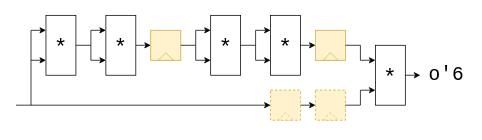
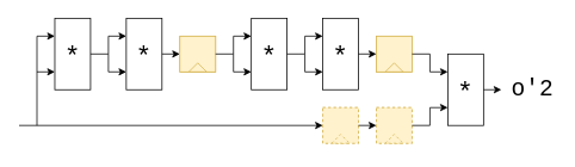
  <mxCell id="0" />
  <mxCell id="1" parent="0" />
  <mxCell id="2" value="*" style="rounded=0;whiteSpace=wrap;html=1;fontSize=30;" parent="1" vertex="1"><mxGeometry x="60" y="20" width="40" height="80" as="geometry" /></mxCell>
  <mxCell id="3" value="*" style="rounded=0;whiteSpace=wrap;html=1;fontSize=30;" parent="1" vertex="1"><mxGeometry x="140" y="20" width="40" height="80" as="geometry" /></mxCell>
  <mxCell id="4" value="" style="endArrow=classic;html=1;rounded=0;entryX=0;entryY=0.25;entryDx=0;entryDy=0;" parent="1" target="3" edge="1"><mxGeometry width="50" height="50" relative="1" as="geometry"><mxPoint x="100" y="60" as="sourcePoint" /><mxPoint x="170" y="30" as="targetPoint" /><Array as="points"><mxPoint x="120" y="60" /><mxPoint x="120" y="40" /></Array></mxGeometry></mxCell>
  <mxCell id="5" value="" style="endArrow=classic;html=1;rounded=0;entryX=0;entryY=0.75;entryDx=0;entryDy=0;" parent="1" target="3" edge="1"><mxGeometry width="50" height="50" relative="1" as="geometry"><mxPoint x="120" y="60" as="sourcePoint" /><mxPoint x="170" y="30" as="targetPoint" /><Array as="points"><mxPoint x="120" y="80" /></Array></mxGeometry></mxCell>
  <mxCell id="6" value="" style="endArrow=classic;html=1;rounded=0;exitX=1;exitY=0.5;exitDx=0;exitDy=0;" parent="1" source="3" edge="1"><mxGeometry width="50" height="50" relative="1" as="geometry"><mxPoint x="140" y="90" as="sourcePoint" /><mxPoint x="200" y="60" as="targetPoint" /></mxGeometry></mxCell>
  <mxCell id="7" value="" style="group;fillColor=#fff2cc;strokeColor=#d6b656;" parent="1" vertex="1" connectable="0"><mxGeometry x="200" y="40" width="40" height="40" as="geometry" /></mxCell>
  <mxCell id="8" value="" style="rounded=0;whiteSpace=wrap;html=1;fillColor=#fff2cc;strokeColor=#d6b656;" parent="7" vertex="1"><mxGeometry width="40" height="40" as="geometry" /></mxCell>
  <mxCell id="9" value="" style="triangle;whiteSpace=wrap;html=1;rotation=-90;fillColor=#fff2cc;strokeColor=#d6b656;" parent="7" vertex="1"><mxGeometry x="15" y="25" width="10" height="20" as="geometry" /></mxCell>
  <mxCell id="10" value="*" style="rounded=0;whiteSpace=wrap;html=1;fontSize=30;" parent="1" vertex="1"><mxGeometry x="280" y="20" width="40" height="80" as="geometry" /></mxCell>
  <mxCell id="11" value="" style="endArrow=classic;html=1;rounded=0;entryX=0;entryY=0.25;entryDx=0;entryDy=0;" parent="1" target="10" edge="1"><mxGeometry width="50" height="50" relative="1" as="geometry"><mxPoint x="240" y="60" as="sourcePoint" /><mxPoint x="310" y="30" as="targetPoint" /><Array as="points"><mxPoint x="260" y="60" /><mxPoint x="260" y="40" /></Array></mxGeometry></mxCell>
  <mxCell id="12" value="" style="endArrow=classic;html=1;rounded=0;entryX=0;entryY=0.75;entryDx=0;entryDy=0;" parent="1" target="10" edge="1"><mxGeometry width="50" height="50" relative="1" as="geometry"><mxPoint x="260" y="60" as="sourcePoint" /><mxPoint x="310" y="30" as="targetPoint" /><Array as="points"><mxPoint x="260" y="80" /></Array></mxGeometry></mxCell>
  <mxCell id="13" value="*" style="rounded=0;whiteSpace=wrap;html=1;fontSize=30;" parent="1" vertex="1"><mxGeometry x="360" y="20" width="40" height="80" as="geometry" /></mxCell>
  <mxCell id="14" value="" style="endArrow=classic;html=1;rounded=0;entryX=0;entryY=0.25;entryDx=0;entryDy=0;" parent="1" target="13" edge="1"><mxGeometry width="50" height="50" relative="1" as="geometry"><mxPoint x="320" y="60" as="sourcePoint" /><mxPoint x="390" y="30" as="targetPoint" /><Array as="points"><mxPoint x="340" y="60" /><mxPoint x="340" y="40" /></Array></mxGeometry></mxCell>
  <mxCell id="15" value="" style="endArrow=classic;html=1;rounded=0;entryX=0;entryY=0.75;entryDx=0;entryDy=0;" parent="1" target="13" edge="1"><mxGeometry width="50" height="50" relative="1" as="geometry"><mxPoint x="340" y="60" as="sourcePoint" /><mxPoint x="390" y="30" as="targetPoint" /><Array as="points"><mxPoint x="340" y="80" /></Array></mxGeometry></mxCell>
  <mxCell id="16" value="" style="endArrow=classic;html=1;rounded=0;exitX=1;exitY=0.5;exitDx=0;exitDy=0;" parent="1" source="13" edge="1"><mxGeometry width="50" height="50" relative="1" as="geometry"><mxPoint x="360" y="90" as="sourcePoint" /><mxPoint x="420" y="60" as="targetPoint" /></mxGeometry></mxCell>
  <mxCell id="17" value="" style="group;fillColor=#fff2cc;strokeColor=#d6b656;" parent="1" vertex="1" connectable="0"><mxGeometry x="420" y="40" width="40" height="40" as="geometry" /></mxCell>
  <mxCell id="18" value="" style="rounded=0;whiteSpace=wrap;html=1;fillColor=#fff2cc;strokeColor=#d6b656;" parent="17" vertex="1"><mxGeometry width="40" height="40" as="geometry" /></mxCell>
  <mxCell id="19" value="" style="triangle;whiteSpace=wrap;html=1;rotation=-90;fillColor=#fff2cc;strokeColor=#d6b656;" parent="17" vertex="1"><mxGeometry x="15" y="25" width="10" height="20" as="geometry" /></mxCell>
  <mxCell id="20" value="*" style="rounded=0;whiteSpace=wrap;html=1;fontSize=30;" parent="1" vertex="1"><mxGeometry x="500" y="60" width="40" height="80" as="geometry" /></mxCell>
  <mxCell id="21" value="" style="endArrow=classic;html=1;rounded=0;entryX=0;entryY=0.25;entryDx=0;entryDy=0;exitX=1;exitY=0.5;exitDx=0;exitDy=0;" parent="1" source="18" target="20" edge="1"><mxGeometry width="50" height="50" relative="1" as="geometry"><mxPoint x="480" y="60" as="sourcePoint" /><mxPoint x="500" y="80" as="targetPoint" /><Array as="points"><mxPoint x="480" y="60" /><mxPoint x="480" y="80" /></Array></mxGeometry></mxCell>
  <mxCell id="22" value="" style="group;fillColor=#fff2cc;strokeColor=#d6b656;dashed=1;" parent="1" vertex="1" connectable="0"><mxGeometry x="420" y="120" width="40" height="40" as="geometry" /></mxCell>
  <mxCell id="23" value="" style="rounded=0;whiteSpace=wrap;html=1;fillColor=#fff2cc;strokeColor=#d6b656;dashed=1;" parent="22" vertex="1"><mxGeometry width="40" height="40" as="geometry" /></mxCell>
  <mxCell id="24" value="" style="triangle;whiteSpace=wrap;html=1;rotation=-90;fillColor=#fff2cc;strokeColor=#d6b656;dashed=1;" parent="22" vertex="1"><mxGeometry x="15" y="25" width="10" height="20" as="geometry" /></mxCell>
  <mxCell id="25" value="" style="group;fillColor=#fff2cc;strokeColor=#d6b656;dashed=1;" parent="1" vertex="1" connectable="0"><mxGeometry x="360" y="120" width="40" height="40" as="geometry" /></mxCell>
  <mxCell id="26" value="" style="rounded=0;whiteSpace=wrap;html=1;fillColor=#fff2cc;strokeColor=#d6b656;dashed=1;" parent="25" vertex="1"><mxGeometry width="40" height="40" as="geometry" /></mxCell>
  <mxCell id="27" value="" style="triangle;whiteSpace=wrap;html=1;rotation=-90;fillColor=#fff2cc;strokeColor=#d6b656;dashed=1;" parent="25" vertex="1"><mxGeometry x="15" y="25" width="10" height="20" as="geometry" /></mxCell>
  <mxCell id="28" value="" style="endArrow=classic;html=1;rounded=0;exitX=1;exitY=0.5;exitDx=0;exitDy=0;" parent="1" edge="1"><mxGeometry width="50" height="50" relative="1" as="geometry"><mxPoint x="400" y="140" as="sourcePoint" /><mxPoint x="420" y="140" as="targetPoint" /></mxGeometry></mxCell>
  <mxCell id="29" value="" style="endArrow=classic;html=1;rounded=0;entryX=0;entryY=0.25;entryDx=0;entryDy=0;" parent="1" edge="1"><mxGeometry width="50" height="50" relative="1" as="geometry"><mxPoint x="460" y="140" as="sourcePoint" /><mxPoint x="500" y="120" as="targetPoint" /><Array as="points"><mxPoint x="480" y="140" /><mxPoint x="480" y="120" /></Array></mxGeometry></mxCell>
  <mxCell id="30" value="" style="endArrow=classic;html=1;rounded=0;" parent="1" edge="1"><mxGeometry width="50" height="50" relative="1" as="geometry"><mxPoint x="20" y="140" as="sourcePoint" /><mxPoint x="360" y="140" as="targetPoint" /><Array as="points"><mxPoint x="40" y="140" /></Array></mxGeometry></mxCell>
  <mxCell id="31" value="" style="endArrow=classic;html=1;rounded=0;exitX=1;exitY=0.5;exitDx=0;exitDy=0;" parent="1" edge="1"><mxGeometry width="50" height="50" relative="1" as="geometry"><mxPoint x="540" y="100" as="sourcePoint" /><mxPoint x="560" y="100" as="targetPoint" /></mxGeometry></mxCell>
  <mxCell id="32" value="" style="endArrow=classic;html=1;rounded=0;" parent="1" edge="1"><mxGeometry width="50" height="50" relative="1" as="geometry"><mxPoint x="40" y="80" as="sourcePoint" /><mxPoint x="60" y="80" as="targetPoint" /></mxGeometry></mxCell>
  <mxCell id="33" value="" style="endArrow=classic;html=1;rounded=0;" parent="1" edge="1"><mxGeometry width="50" height="50" relative="1" as="geometry"><mxPoint x="40" y="140" as="sourcePoint" /><mxPoint x="60" y="40" as="targetPoint" /><Array as="points"><mxPoint x="40" y="40" /></Array></mxGeometry></mxCell>
- <mxCell id="34" value="o'6" style="text;html=1;strokeColor=none;fillColor=none;align=center;verticalAlign=middle;whiteSpace=wrap;rounded=0;fontSize=26;fontFamily=Courier New;" parent="1" vertex="1"><mxGeometry x="570" y="90" width="50" height="20" as="geometry" /></mxCell>
+ <mxCell id="34" value="o'2" style="text;html=1;strokeColor=none;fillColor=none;align=center;verticalAlign=middle;whiteSpace=wrap;rounded=0;fontSize=26;fontFamily=Courier New;" parent="1" vertex="1"><mxGeometry x="570" y="90" width="50" height="20" as="geometry" /></mxCell>
